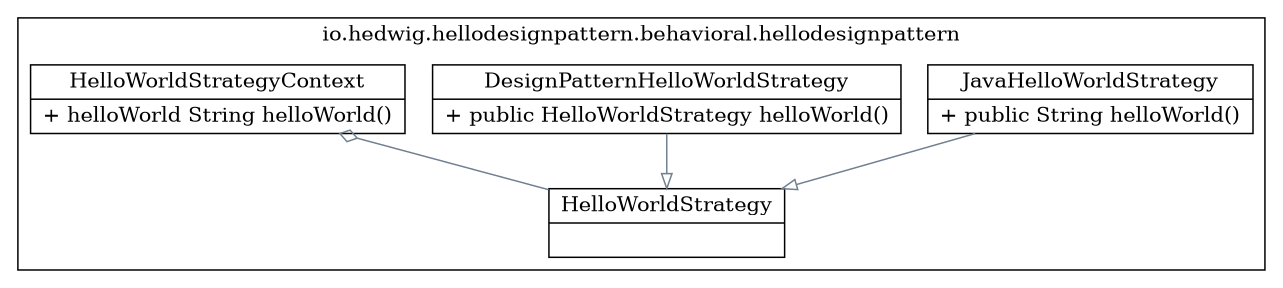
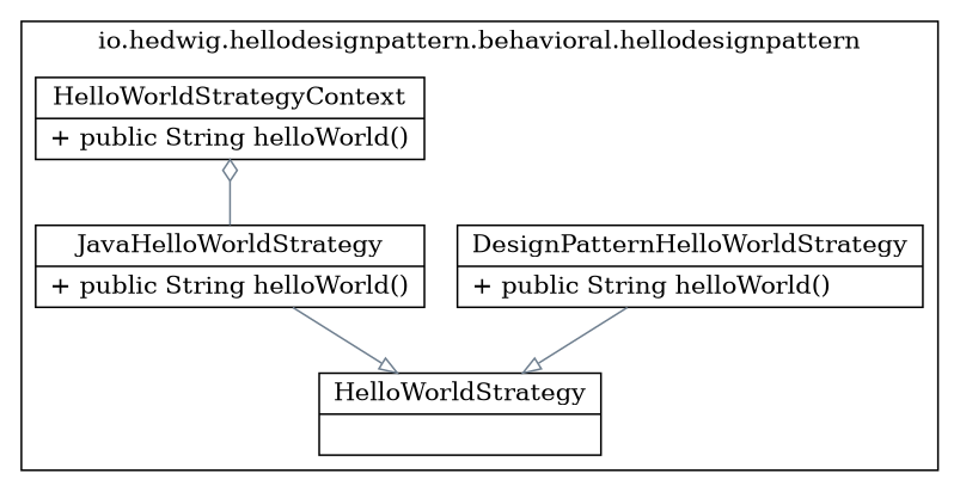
  digraph {
    node [shape=record]
    edge [arrowhead=empty color=slategray fontsize=11]
    n1 [label="{JavaHelloWorldStrategy | + public String helloWorld()\l}"]
-   n2 [label="{DesignPatternHelloWorldStrategy | + public HelloWorldStrategy helloWorld()\l}"]
-   n3 [label="{HelloWorldStrategyContext | + helloWorld String helloWorld()\l}"]
+   n2 [label="{DesignPatternHelloWorldStrategy | + public String helloWorld()\l}"]
+   n3 [label="{HelloWorldStrategyContext | + public String helloWorld()\l}"]
    n4 [label="{HelloWorldStrategy | }"]
    subgraph cluster_1 {
      label="io.hedwig.hellodesignpattern.behavioral.hellodesignpattern"
      n1
      n2
      n3
      n4
    }
    n1 -> n4
    n2 -> n4
-   n3 -> n4 [arrowtail=odiamond dir=back arrowhead=""]
+   n3 -> n1 [arrowtail=odiamond dir=back arrowhead=""]
  }
